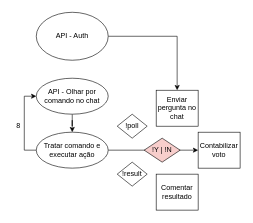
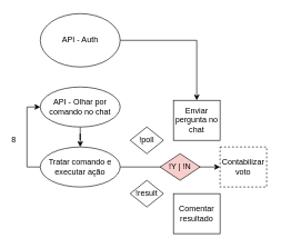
  <mxCell id="0" />
  <mxCell id="1" parent="0" />
  <mxCell id="2" value="" style="edgeStyle=orthogonalEdgeStyle;rounded=0;orthogonalLoop=1;jettySize=auto;html=1;" edge="1" parent="1" source="3" target="9"><mxGeometry relative="1" as="geometry" /></mxCell>
  <mxCell id="3" value="API - Auth" style="ellipse;whiteSpace=wrap;html=1;" vertex="1" parent="1"><mxGeometry x="60" y="20" width="120" height="80" as="geometry" /></mxCell>
  <mxCell id="4" value="" style="edgeStyle=orthogonalEdgeStyle;rounded=0;orthogonalLoop=1;jettySize=auto;html=1;" edge="1" parent="1" source="5" target="8"><mxGeometry relative="1" as="geometry" /></mxCell>
  <mxCell id="5" value="API - Olhar por comando no chat" style="ellipse;whiteSpace=wrap;html=1;" vertex="1" parent="1"><mxGeometry x="60" y="130" width="120" height="60" as="geometry" /></mxCell>
  <mxCell id="6" value="" style="edgeStyle=orthogonalEdgeStyle;rounded=0;orthogonalLoop=1;jettySize=auto;html=1;entryX=0;entryY=0.5;entryDx=0;entryDy=0;" edge="1" parent="1" target="11"><mxGeometry relative="1" as="geometry"><mxPoint x="180" y="250" as="sourcePoint" /><mxPoint x="120" y="310" as="targetPoint" /><Array as="points"><mxPoint x="240" y="250" /><mxPoint x="240" y="250" /></Array></mxGeometry></mxCell>
  <mxCell id="7" style="edgeStyle=orthogonalEdgeStyle;rounded=0;orthogonalLoop=1;jettySize=auto;html=1;entryX=0;entryY=0.5;entryDx=0;entryDy=0;" edge="1" parent="1" source="8" target="5"><mxGeometry relative="1" as="geometry"><mxPoint x="50" y="160" as="targetPoint" /><Array as="points"><mxPoint x="40" y="250" /><mxPoint x="40" y="160" /></Array></mxGeometry></mxCell>
  <mxCell id="8" value="Tratar comando e executar ação" style="ellipse;whiteSpace=wrap;html=1;" vertex="1" parent="1"><mxGeometry x="60" y="220" width="120" height="60" as="geometry" /></mxCell>
  <mxCell id="9" value="Enviar pergunta no chat" style="whiteSpace=wrap;html=1;" vertex="1" parent="1"><mxGeometry x="260" y="150" width="70" height="60" as="geometry" /></mxCell>
  <mxCell id="10" value="Comentar resultado" style="whiteSpace=wrap;html=1;" vertex="1" parent="1"><mxGeometry x="260" y="290" width="70" height="60" as="geometry" /></mxCell>
- <mxCell id="11" value="Contabilizar voto" style="whiteSpace=wrap;html=1;" vertex="1" parent="1"><mxGeometry x="330" y="220" width="70" height="60" as="geometry" /></mxCell>
- <mxCell id="12" value="8" style="text;html=1;align=center;verticalAlign=middle;resizable=0;points=[];autosize=1;strokeColor=none;fillColor=none;" vertex="1" parent="1"><mxGeometry x="20" y="200" width="20" height="20" as="geometry" /></mxCell>
+ <mxCell id="11" value="Contabilizar voto" style="whiteSpace=wrap;html=1;dashed=1;" vertex="1" parent="1"><mxGeometry x="330" y="220" width="70" height="60" as="geometry" /></mxCell>
+ <mxCell id="12" value="8" style="text;html=1;align=center;verticalAlign=middle;resizable=0;points=[];autosize=1;strokeColor=none;fillColor=none;" vertex="1" parent="1"><mxGeometry x="10" y="200" width="20" height="20" as="geometry" /></mxCell>
  <mxCell id="13" value="!Y | !N" style="rhombus;whiteSpace=wrap;html=1;fillColor=#f8cecc;" vertex="1" parent="1"><mxGeometry x="240" y="230" width="60" height="40" as="geometry" /></mxCell>
  <mxCell id="14" value="!poll" style="rhombus;whiteSpace=wrap;html=1;" vertex="1" parent="1"><mxGeometry x="195" y="190" width="50" height="40" as="geometry" /></mxCell>
  <mxCell id="15" value="!result" style="rhombus;whiteSpace=wrap;html=1;" vertex="1" parent="1"><mxGeometry x="195" y="270" width="50" height="40" as="geometry" /></mxCell>
